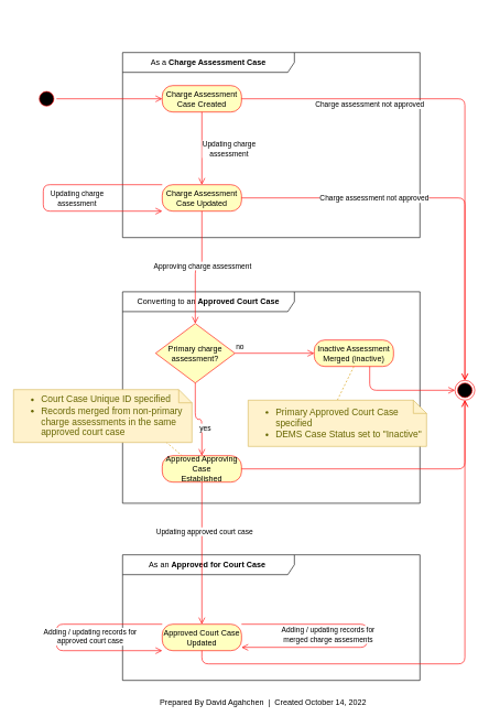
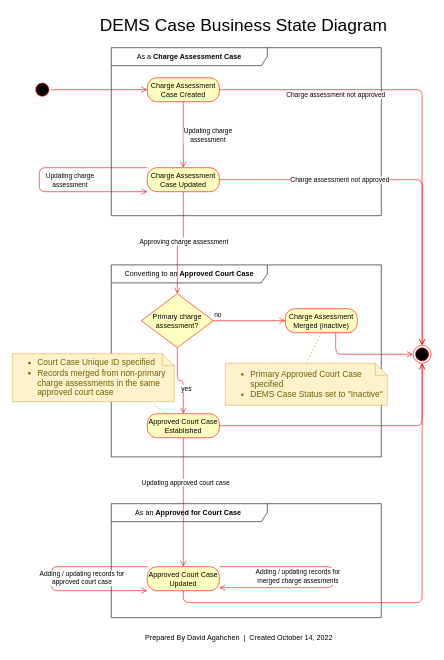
  <mxCell id="0" />
  <mxCell id="1" parent="0" />
  <mxCell id="2" value="As a &lt;b&gt;Charge Assessment Case&lt;/b&gt;" style="shape=umlFrame;whiteSpace=wrap;html=1;width=260;height=30;" parent="1" vertex="1"><mxGeometry x="185" y="79" width="450" height="280" as="geometry" /></mxCell>
  <mxCell id="3" value="" style="ellipse;html=1;shape=startState;fillColor=#000000;strokeColor=#ff0000;" parent="1" vertex="1"><mxGeometry x="55" y="134" width="30" height="30" as="geometry" /></mxCell>
  <mxCell id="4" value="Charge Assessment Case Created" style="rounded=1;whiteSpace=wrap;html=1;arcSize=40;fontColor=#000000;fillColor=#ffffc0;strokeColor=#ff0000;" parent="1" vertex="1"><mxGeometry x="245" y="129" width="120" height="40" as="geometry" /></mxCell>
  <mxCell id="5" value="" style="edgeStyle=orthogonalEdgeStyle;html=1;verticalAlign=bottom;endArrow=open;endSize=8;strokeColor=#ff0000;entryX=0.5;entryY=0;entryDx=0;entryDy=0;" parent="1" source="4" target="9" edge="1"><mxGeometry relative="1" as="geometry"><mxPoint x="290" y="329" as="targetPoint" /></mxGeometry></mxCell>
  <mxCell id="6" value="Updating charge &lt;br&gt;assessment" style="edgeLabel;html=1;align=center;verticalAlign=middle;resizable=0;points=[];" parent="5" vertex="1" connectable="0"><mxGeometry x="0.009" y="3" relative="1" as="geometry"><mxPoint x="37" as="offset" /></mxGeometry></mxCell>
  <mxCell id="7" value="As an &lt;b&gt;Approved for Court Case&amp;nbsp;&lt;/b&gt;" style="shape=umlFrame;whiteSpace=wrap;html=1;width=260;height=30;" parent="1" vertex="1"><mxGeometry x="185" y="839" width="450" height="190" as="geometry" /></mxCell>
  <mxCell id="8" value="Converting to an &lt;b&gt;Approved Court Case&lt;/b&gt;" style="shape=umlFrame;whiteSpace=wrap;html=1;width=260;height=30;" parent="1" vertex="1"><mxGeometry x="185" y="441" width="450" height="320" as="geometry" /></mxCell>
  <mxCell id="9" value="Charge Assessment&lt;br&gt;Case Updated" style="rounded=1;whiteSpace=wrap;html=1;arcSize=40;fontColor=#000000;fillColor=#ffffc0;strokeColor=#ff0000;" parent="1" vertex="1"><mxGeometry x="245" y="279" width="120" height="40" as="geometry" /></mxCell>
  <mxCell id="10" value="" style="edgeStyle=orthogonalEdgeStyle;html=1;verticalAlign=bottom;endArrow=open;endSize=8;strokeColor=#ff0000;entryX=0.5;entryY=0;entryDx=0;entryDy=0;exitX=0.5;exitY=1;exitDx=0;exitDy=0;" parent="1" source="9" target="23" edge="1"><mxGeometry relative="1" as="geometry"><mxPoint x="75" y="479" as="targetPoint" /><mxPoint x="645" y="809" as="sourcePoint" /></mxGeometry></mxCell>
  <mxCell id="11" value="Approving charge assessment" style="edgeLabel;html=1;align=center;verticalAlign=middle;resizable=0;points=[];" parent="10" vertex="1" connectable="0"><mxGeometry x="-0.549" y="-2" relative="1" as="geometry"><mxPoint x="2" y="41" as="offset" /></mxGeometry></mxCell>
  <mxCell id="12" value="Approved Court Case Updated" style="rounded=1;whiteSpace=wrap;html=1;arcSize=40;fontColor=#000000;fillColor=#ffffc0;strokeColor=#ff0000;" parent="1" vertex="1"><mxGeometry x="245" y="944" width="120" height="40" as="geometry" /></mxCell>
  <mxCell id="13" value="" style="edgeStyle=orthogonalEdgeStyle;html=1;verticalAlign=bottom;endArrow=open;endSize=8;strokeColor=#ff0000;exitX=1;exitY=0;exitDx=0;exitDy=0;" parent="1" source="12" edge="1"><mxGeometry relative="1" as="geometry"><mxPoint x="365" y="979" as="targetPoint" /><Array as="points"><mxPoint x="555" y="944" /><mxPoint x="555" y="979" /><mxPoint x="365" y="979" /></Array></mxGeometry></mxCell>
  <mxCell id="14" value="Adding / updating records for &lt;br&gt;merged charge assesments" style="edgeLabel;html=1;align=center;verticalAlign=middle;resizable=0;points=[];" parent="13" vertex="1" connectable="0"><mxGeometry x="-0.073" y="-1" relative="1" as="geometry"><mxPoint x="-59" y="13" as="offset" /></mxGeometry></mxCell>
  <mxCell id="15" value="" style="ellipse;html=1;shape=endState;fillColor=#000000;strokeColor=#ff0000;" parent="1" vertex="1"><mxGeometry x="688" y="575" width="30" height="30" as="geometry" /></mxCell>
  <mxCell id="16" value="" style="edgeStyle=orthogonalEdgeStyle;html=1;verticalAlign=bottom;endArrow=open;endSize=8;strokeColor=#ff0000;exitX=1;exitY=0.5;exitDx=0;exitDy=0;entryX=0.5;entryY=0;entryDx=0;entryDy=0;" parent="1" source="9" target="15" edge="1"><mxGeometry relative="1" as="geometry"><mxPoint x="-55" y="509" as="targetPoint" /><mxPoint x="115" y="323" as="sourcePoint" /></mxGeometry></mxCell>
  <mxCell id="17" value="Charge assessment not approved" style="edgeLabel;html=1;align=center;verticalAlign=middle;resizable=0;points=[];" parent="16" vertex="1" connectable="0"><mxGeometry x="-0.063" relative="1" as="geometry"><mxPoint x="-88" as="offset" /></mxGeometry></mxCell>
  <mxCell id="18" value="" style="edgeStyle=orthogonalEdgeStyle;html=1;verticalAlign=bottom;endArrow=open;endSize=8;strokeColor=#ff0000;exitX=1;exitY=0.5;exitDx=0;exitDy=0;entryX=0;entryY=0.5;entryDx=0;entryDy=0;" parent="1" source="3" target="4" edge="1"><mxGeometry relative="1" as="geometry"><mxPoint x="15" y="319" as="targetPoint" /><mxPoint x="85" y="249" as="sourcePoint" /></mxGeometry></mxCell>
  <mxCell id="19" value="" style="edgeStyle=orthogonalEdgeStyle;html=1;verticalAlign=bottom;endArrow=open;endSize=8;strokeColor=#ff0000;exitX=1;exitY=0.5;exitDx=0;exitDy=0;entryX=0.5;entryY=0;entryDx=0;entryDy=0;" parent="1" source="4" target="15" edge="1"><mxGeometry relative="1" as="geometry"><mxPoint x="15" y="654" as="targetPoint" /><mxPoint x="255" y="309" as="sourcePoint" /></mxGeometry></mxCell>
  <mxCell id="20" value="Charge assessment not approved" style="edgeLabel;html=1;align=center;verticalAlign=middle;resizable=0;points=[];" parent="19" vertex="1" connectable="0"><mxGeometry x="-0.063" relative="1" as="geometry"><mxPoint x="-145" y="-12" as="offset" /></mxGeometry></mxCell>
  <mxCell id="21" value="" style="edgeStyle=orthogonalEdgeStyle;html=1;verticalAlign=bottom;endArrow=open;endSize=8;strokeColor=#ff0000;" parent="1" source="9" edge="1"><mxGeometry relative="1" as="geometry"><mxPoint x="245" y="319" as="targetPoint" /><mxPoint x="255" y="279" as="sourcePoint" /><Array as="points"><mxPoint x="65" y="279" /><mxPoint x="65" y="319" /><mxPoint x="245" y="319" /></Array></mxGeometry></mxCell>
  <mxCell id="22" value="Updating charge&lt;br&gt;assessment" style="edgeLabel;html=1;align=center;verticalAlign=middle;resizable=0;points=[];" parent="21" vertex="1" connectable="0"><mxGeometry x="-0.063" relative="1" as="geometry"><mxPoint x="50" y="13" as="offset" /></mxGeometry></mxCell>
  <mxCell id="23" value="Primary charge assessment?" style="rhombus;whiteSpace=wrap;html=1;fillColor=#ffffc0;strokeColor=#ff0000;" parent="1" vertex="1"><mxGeometry x="235" y="489" width="120" height="90" as="geometry" /></mxCell>
  <mxCell id="24" value="no" style="edgeStyle=orthogonalEdgeStyle;html=1;align=left;verticalAlign=bottom;endArrow=open;endSize=8;strokeColor=#ff0000;entryX=0;entryY=0.5;entryDx=0;entryDy=0;" parent="1" source="23" target="26" edge="1"><mxGeometry x="-1" relative="1" as="geometry"><mxPoint x="445" y="799" as="targetPoint" /></mxGeometry></mxCell>
  <mxCell id="25" value="yes" style="edgeStyle=orthogonalEdgeStyle;html=1;align=left;verticalAlign=top;endArrow=open;endSize=8;strokeColor=#ff0000;exitX=0.5;exitY=1;exitDx=0;exitDy=0;entryX=0.5;entryY=0;entryDx=0;entryDy=0;" parent="1" source="23" target="27" edge="1"><mxGeometry relative="1" as="geometry"><mxPoint x="385" y="699" as="targetPoint" /><mxPoint x="305" y="589" as="sourcePoint" /></mxGeometry></mxCell>
- <mxCell id="26" value="Inactive Assessment Merged (inactive)" style="rounded=1;whiteSpace=wrap;html=1;arcSize=40;fontColor=#000000;fillColor=#ffffc0;strokeColor=#ff0000;" parent="1" vertex="1"><mxGeometry x="475" y="514" width="120" height="40" as="geometry" /></mxCell>
- <mxCell id="27" value="Approved Approving Case&lt;br&gt;Established" style="rounded=1;whiteSpace=wrap;html=1;arcSize=40;fontColor=#000000;fillColor=#ffffc0;strokeColor=#ff0000;" parent="1" vertex="1"><mxGeometry x="245" y="689" width="120" height="40" as="geometry" /></mxCell>
+ <mxCell id="26" value="Charge Assessment Merged (inactive)" style="rounded=1;whiteSpace=wrap;html=1;arcSize=40;fontColor=#000000;fillColor=#ffffc0;strokeColor=#ff0000;" parent="1" vertex="1"><mxGeometry x="475" y="514" width="120" height="40" as="geometry" /></mxCell>
+ <mxCell id="27" value="Approved Court Case&lt;br&gt;Established" style="rounded=1;whiteSpace=wrap;html=1;arcSize=40;fontColor=#000000;fillColor=#ffffc0;strokeColor=#ff0000;" parent="1" vertex="1"><mxGeometry x="245" y="689" width="120" height="40" as="geometry" /></mxCell>
  <mxCell id="28" value="" style="edgeStyle=orthogonalEdgeStyle;html=1;verticalAlign=bottom;endArrow=open;endSize=8;strokeColor=#ff0000;entryX=0.5;entryY=0;entryDx=0;entryDy=0;" parent="1" source="27" target="12" edge="1"><mxGeometry relative="1" as="geometry"><mxPoint x="325" y="734" as="targetPoint" /></mxGeometry></mxCell>
  <mxCell id="29" value="Updating approved court case" style="edgeLabel;html=1;align=center;verticalAlign=middle;resizable=0;points=[];" parent="28" vertex="1" connectable="0"><mxGeometry x="-0.2" y="3" relative="1" as="geometry"><mxPoint y="-12" as="offset" /></mxGeometry></mxCell>
  <mxCell id="30" style="html=1;entryX=0.5;entryY=1;entryDx=0;entryDy=0;endArrow=none;endFill=0;dashed=1;exitX=0.5;exitY=0;exitDx=0;exitDy=0;exitPerimeter=0;fillColor=#ffe6cc;strokeColor=#d79b00;" parent="1" source="31" target="26" edge="1"><mxGeometry relative="1" as="geometry" /></mxCell>
  <mxCell id="31" value="&lt;ul&gt;&lt;li&gt;Primary Approved Court Case specified&lt;/li&gt;&lt;li&gt;DEMS Case Status set to &quot;Inactive&quot;&amp;nbsp;&lt;/li&gt;&lt;/ul&gt;" style="shape=note;strokeWidth=1;fontSize=14;size=20;whiteSpace=wrap;html=1;fillColor=#fff2cc;strokeColor=#d6b656;fontColor=#666600;align=left;" parent="1" vertex="1"><mxGeometry x="375" y="605" width="270" height="70" as="geometry" /></mxCell>
  <mxCell id="32" style="html=1;entryX=0.25;entryY=0;entryDx=0;entryDy=0;endArrow=none;endFill=0;dashed=1;exitX=0.855;exitY=0.991;exitDx=0;exitDy=0;exitPerimeter=0;fillColor=#ffe6cc;strokeColor=#d79b00;" parent="1" source="33" target="27" edge="1"><mxGeometry relative="1" as="geometry"><mxPoint x="295" y="609" as="targetPoint" /></mxGeometry></mxCell>
  <mxCell id="33" value="&lt;ul&gt;&lt;li&gt;Court Case Unique ID specified&lt;/li&gt;&lt;li&gt;Records merged from non-primary charge assessments in the same approved court case&lt;/li&gt;&lt;/ul&gt;" style="shape=note;strokeWidth=1;fontSize=14;size=20;whiteSpace=wrap;html=1;fillColor=#fff2cc;strokeColor=#d6b656;fontColor=#666600;align=left;" parent="1" vertex="1"><mxGeometry x="20" y="589" width="270" height="80" as="geometry" /></mxCell>
  <mxCell id="34" value="" style="edgeStyle=orthogonalEdgeStyle;html=1;verticalAlign=bottom;endArrow=open;endSize=8;strokeColor=#ff0000;exitX=0;exitY=0;exitDx=0;exitDy=0;entryX=0;entryY=1;entryDx=0;entryDy=0;" parent="1" source="12" target="12" edge="1"><mxGeometry relative="1" as="geometry"><mxPoint x="255" y="984" as="targetPoint" /><mxPoint x="255" y="944" as="sourcePoint" /><Array as="points"><mxPoint x="85" y="944" /><mxPoint x="85" y="984" /></Array></mxGeometry></mxCell>
  <mxCell id="35" value="Adding / updating records for &lt;br&gt;approved court case" style="edgeLabel;html=1;align=center;verticalAlign=middle;resizable=0;points=[];" parent="34" vertex="1" connectable="0"><mxGeometry x="-0.063" relative="1" as="geometry"><mxPoint x="50" y="9" as="offset" /></mxGeometry></mxCell>
  <mxCell id="36" value="" style="edgeStyle=orthogonalEdgeStyle;html=1;align=left;verticalAlign=bottom;endArrow=open;endSize=8;strokeColor=#ff0000;entryX=0;entryY=0.5;entryDx=0;entryDy=0;exitX=0.7;exitY=1;exitDx=0;exitDy=0;exitPerimeter=0;" edge="1" parent="1" source="26" target="15"><mxGeometry x="-0.929" y="6" relative="1" as="geometry"><mxPoint x="485" y="544" as="targetPoint" /><mxPoint x="375" y="544" as="sourcePoint" /><mxPoint as="offset" /></mxGeometry></mxCell>
  <mxCell id="37" value="" style="edgeStyle=orthogonalEdgeStyle;html=1;align=left;verticalAlign=bottom;endArrow=open;endSize=8;strokeColor=#ff0000;entryX=0.5;entryY=1;entryDx=0;entryDy=0;exitX=1;exitY=0.5;exitDx=0;exitDy=0;" edge="1" parent="1" source="27" target="15"><mxGeometry x="-0.929" y="6" relative="1" as="geometry"><mxPoint x="675" y="599" as="targetPoint" /><mxPoint x="569" y="564" as="sourcePoint" /><mxPoint as="offset" /></mxGeometry></mxCell>
  <mxCell id="38" value="" style="edgeStyle=orthogonalEdgeStyle;html=1;align=left;verticalAlign=bottom;endArrow=open;endSize=8;strokeColor=#ff0000;exitX=0.5;exitY=1;exitDx=0;exitDy=0;entryX=0.5;entryY=1;entryDx=0;entryDy=0;" edge="1" parent="1" source="12" target="15"><mxGeometry relative="1" as="geometry"><mxPoint x="725" y="649" as="targetPoint" /><mxPoint x="375" y="654" as="sourcePoint" /><Array as="points"><mxPoint x="305" y="1004" /><mxPoint x="703" y="1004" /></Array></mxGeometry></mxCell>
+ <mxCell id="39" value="&lt;span style=&quot;font-weight: 400 ; font-size: 29px&quot;&gt;DEMS Case Business State Diagram&lt;/span&gt;" style="text;strokeColor=none;fillColor=none;html=1;fontSize=29;fontStyle=1;verticalAlign=middle;align=center;rounded=1;labelBackgroundColor=none;fontColor=#000000;" vertex="1" parent="1"><mxGeometry x="140" y="20" width="530" height="42" as="geometry" /></mxCell>
  <mxCell id="40" value="Prepared By David Agahchen&amp;nbsp; |&amp;nbsp; Created October 14, 2022" style="text;html=1;strokeColor=none;fillColor=none;align=center;verticalAlign=middle;whiteSpace=wrap;rounded=0;" vertex="1" parent="1"><mxGeometry x="103" y="1048" width="590" height="30" as="geometry" /></mxCell>
